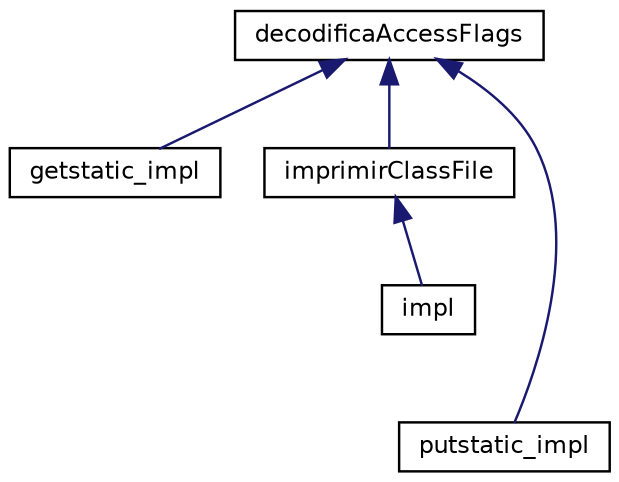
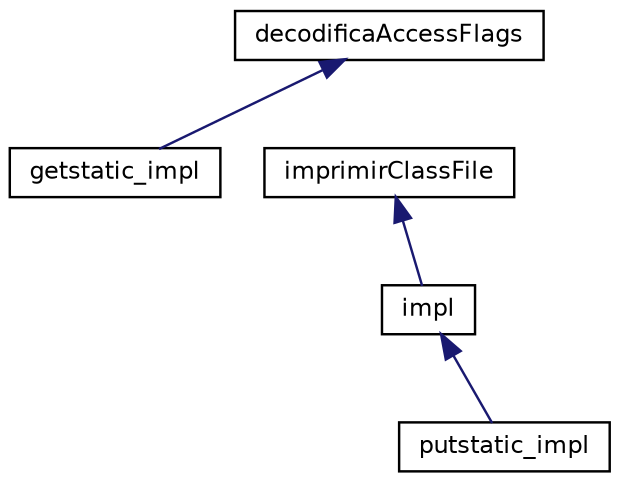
  digraph {
    rankdir=TB
    node [color=black fillcolor=white fontname=Helvetica fontsize=10 shape=record style=filled]
    edge [color=midnightblue dir=back fontname=Helvetica fontsize=10 labelfontname=Helvetica labelfontsize=10 style=solid]
    n1 [height=0.2 label=decodificaAccessFlags width=0.4]
    n2 [height=0.2 label=getstatic_impl width=0.4]
    n3 [height=0.2 label=imprimirClassFile width=0.4]
    n4 [height=0.2 label=putstatic_impl width=0.4]
    n5 [height=0.2 label=impl width=0.4]
    n1 -> n2
-   n1 -> n3
-   n1 -> n4
+   n5 -> n4
    n3 -> n5
  }
